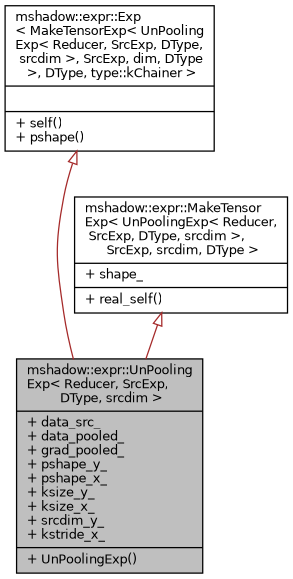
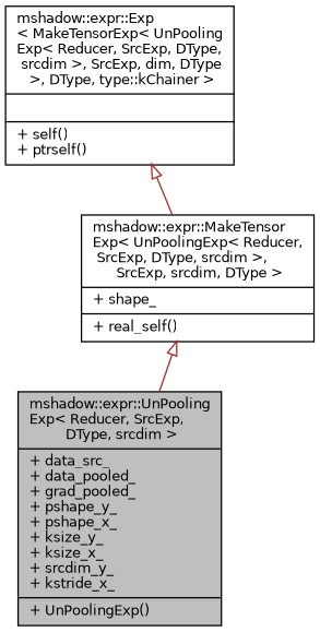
  digraph {
    node [color=black fillcolor=white fontname=Helvetica fontsize=10 shape=record style=filled]
    edge [arrowtail=onormal color=brown dir=back fontname=Helvetica fontsize=10 labelfontname=Helvetica labelfontsize=10 style=solid]
    n1 [fillcolor=grey75 fontcolor=black height=0.2 label="{mshadow::expr::UnPooling\lExp\< Reducer, SrcExp,\l DType, srcdim \>\n|+ data_src_\l+ data_pooled_\l+ grad_pooled_\l+ pshape_y_\l+ pshape_x_\l+ ksize_y_\l+ ksize_x_\l+ srcdim_y_\l+ kstride_x_\l|+ UnPoolingExp()\l}" width=0.4]
    n2 [height=0.2 label="{mshadow::expr::MakeTensor\lExp\< UnPoolingExp\< Reducer,\l SrcExp, DType, srcdim \>,\l SrcExp, srcdim, DType \>\n|+ shape_\l|+ real_self()\l}" width=0.4]
-   n3 [height=0.2 label="{mshadow::expr::Exp\l\< MakeTensorExp\< UnPooling\lExp\< Reducer, SrcExp, DType,\l srcdim \>, SrcExp, dim, DType\l \>, DType, type::kChainer \>\n||+ self()\l+ pshape()\l}" width=0.4]
+   n3 [height=0.2 label="{mshadow::expr::Exp\l\< MakeTensorExp\< UnPooling\lExp\< Reducer, SrcExp, DType,\l srcdim \>, SrcExp, dim, DType\l \>, DType, type::kChainer \>\n||+ self()\l+ ptrself()\l}" width=0.4]
    n2 -> n1
-   n3 -> n1
+   n3 -> n2
  }
